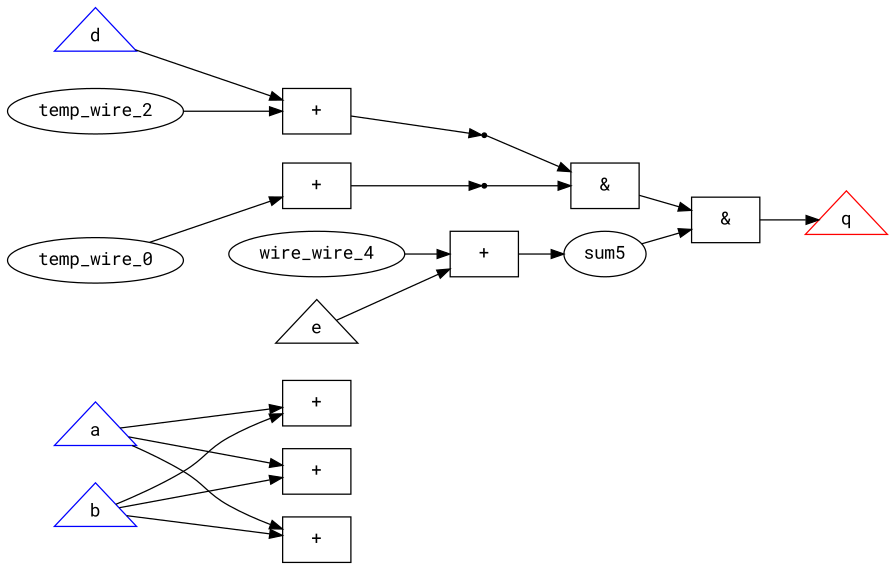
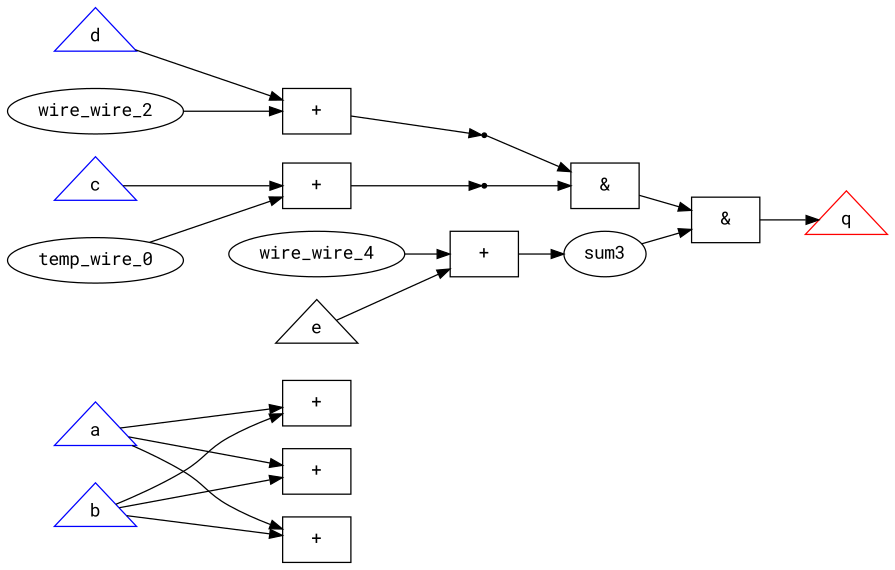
  digraph {
    fontname="Roboto Mono"
    rankdir=LR
    node [fontname="Roboto Mono" shape=box]
    edge [fontname="Roboto Mono"]
    n1 [color=blue label=a shape=triangle]
    n2 [label="+"]
    n3 [label="+"]
    n4 [label="+"]
    n5 [color=blue label=b shape=triangle]
+   n6 [color=blue label=c shape=triangle]
    n7 [label="+"]
    n8 [label=sum1 shape=point]
    n9 [color=blue label=d shape=triangle]
    n10 [label="+"]
    n11 [label=sum2 shape=point]
    n12 [color=black label=e shape=triangle]
    n13 [label="+"]
-   sum3 [label=sum5 shape=""]
+   sum3 [shape=""]
    n15 [color=red label=q shape=triangle]
    n16 [label="&"]
    n17 [label="&"]
    temp_wire_0 [shape=""]
-   temp_wire_2 [shape=""]
+   temp_wire_2 [label=wire_wire_2 shape=""]
    n20 [label=wire_wire_4 shape=""]
    n1 -> n2
    n1 -> n3
    n1 -> n4
    n5 -> n2
    n5 -> n3
    n5 -> n4
+   n6 -> n7
    n7 -> n8
    n8 -> n16
    n9 -> n10
    n10 -> n11
    n11 -> n16
    n12 -> n13
    n13 -> sum3
    sum3 -> n17
    n16 -> n17
    n17 -> n15
    temp_wire_0 -> n7
    temp_wire_2 -> n10
    n20 -> n13
  }
